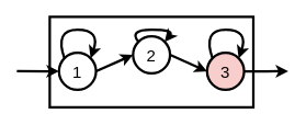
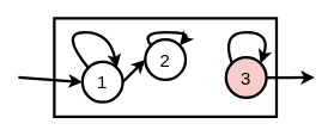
  <mxCell id="0" />
  <mxCell id="1" parent="0" />
  <mxCell id="2" value="" style="rounded=0;whiteSpace=wrap;html=1;strokeWidth=3;" parent="1" vertex="1"><mxGeometry x="60" y="20" width="247.5" height="110" as="geometry" /></mxCell>
  <mxCell id="3" style="edgeStyle=orthogonalEdgeStyle;rounded=0;orthogonalLoop=1;jettySize=auto;html=1;strokeWidth=3;" parent="1" source="6" edge="1"><mxGeometry relative="1" as="geometry"><mxPoint x="350" y="86" as="targetPoint" /></mxGeometry></mxCell>
- <mxCell id="4" value="&lt;font style=&quot;font-size: 20px&quot;&gt;1&lt;/font&gt;" style="ellipse;whiteSpace=wrap;html=1;aspect=fixed;strokeWidth=3;" parent="1" vertex="1"><mxGeometry x="71.25" y="63.75" width="45" height="45" as="geometry" /></mxCell>
+ <mxCell id="4" value="&lt;font style=&quot;font-size: 20px&quot;&gt;1&lt;/font&gt;" style="ellipse;whiteSpace=wrap;html=1;aspect=fixed;strokeWidth=3;" parent="1" vertex="1"><mxGeometry x="91.25" y="68.75" width="45" height="45" as="geometry" /></mxCell>
  <mxCell id="5" value="&lt;font style=&quot;font-size: 20px&quot;&gt;2&lt;/font&gt;" style="ellipse;whiteSpace=wrap;html=1;aspect=fixed;strokeWidth=3;" parent="1" vertex="1"><mxGeometry x="161.25" y="43.75" width="45" height="45" as="geometry" /></mxCell>
  <mxCell id="6" value="&lt;font style=&quot;font-size: 20px&quot;&gt;3&lt;/font&gt;" style="ellipse;whiteSpace=wrap;html=1;aspect=fixed;strokeWidth=3;fillColor=#f8cecc;" parent="1" vertex="1"><mxGeometry x="251.25" y="63.75" width="45" height="45" as="geometry" /></mxCell>
- <mxCell id="7" value="" style="endArrow=classic;html=1;rounded=0;exitX=1;exitY=0.5;exitDx=0;exitDy=0;entryX=0;entryY=0.5;entryDx=0;entryDy=0;strokeWidth=3;" parent="1" source="5" target="6" edge="1"><mxGeometry x="80" y="240" width="50" height="50" as="geometry"><mxPoint x="228.75" y="97.5" as="sourcePoint" /><mxPoint x="256.875" y="69.375" as="targetPoint" /></mxGeometry></mxCell>
  <mxCell id="8" value="" style="endArrow=classic;html=1;rounded=0;exitX=1;exitY=0.5;exitDx=0;exitDy=0;entryX=0;entryY=0.5;entryDx=0;entryDy=0;strokeWidth=3;" parent="1" source="4" target="5" edge="1"><mxGeometry x="80" y="240" width="50" height="50" as="geometry"><mxPoint x="228.75" y="97.5" as="sourcePoint" /><mxPoint x="256.875" y="69.375" as="targetPoint" /></mxGeometry></mxCell>
  <mxCell id="9" value="" style="curved=1;endArrow=classic;html=1;rounded=0;entryX=1;entryY=0;entryDx=0;entryDy=0;exitX=0;exitY=0;exitDx=0;exitDy=0;strokeWidth=3;" parent="1" source="4" target="4" edge="1"><mxGeometry x="80" y="240" width="50" height="50" as="geometry"><mxPoint x="228.75" y="97.5" as="sourcePoint" /><mxPoint x="105" y="58.125" as="targetPoint" /><Array as="points"><mxPoint x="65.625" y="35.625" /><mxPoint x="121.875" y="35.625" /></Array></mxGeometry></mxCell>
  <mxCell id="10" value="" style="curved=1;endArrow=classic;html=1;rounded=0;strokeWidth=3;exitX=0;exitY=0;exitDx=0;exitDy=0;entryX=1;entryY=0;entryDx=0;entryDy=0;" parent="1" source="5" target="5" edge="1"><mxGeometry x="80" y="240" width="50" height="50" as="geometry"><mxPoint x="155.625" y="58.125" as="sourcePoint" /><mxPoint x="206.25" y="63.75" as="targetPoint" /><Array as="points"><mxPoint x="155.625" y="35.625" /><mxPoint x="211.875" y="35.625" /></Array></mxGeometry></mxCell>
  <mxCell id="11" value="" style="curved=1;endArrow=classic;html=1;rounded=0;strokeWidth=3;exitX=0;exitY=0;exitDx=0;exitDy=0;entryX=1;entryY=0;entryDx=0;entryDy=0;" parent="1" source="6" target="6" edge="1"><mxGeometry x="80" y="240" width="50" height="50" as="geometry"><mxPoint x="240" y="63.75" as="sourcePoint" /><mxPoint x="289.5" y="58.125" as="targetPoint" /><Array as="points"><mxPoint x="245.625" y="35.625" /><mxPoint x="301.875" y="35.625" /></Array></mxGeometry></mxCell>
  <mxCell id="12" value="" style="endArrow=classic;html=1;rounded=0;fontSize=32;strokeWidth=3;entryX=0;entryY=0.5;entryDx=0;entryDy=0;" parent="1" target="4" edge="1"><mxGeometry width="50" height="50" relative="1" as="geometry"><mxPoint x="20" y="86" as="sourcePoint" /><mxPoint x="40" y="100" as="targetPoint" /></mxGeometry></mxCell>
